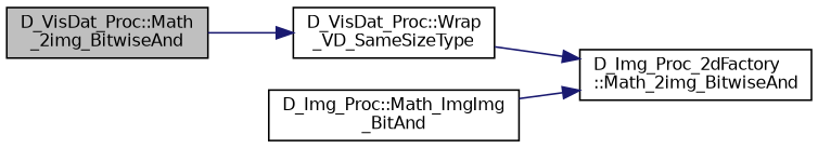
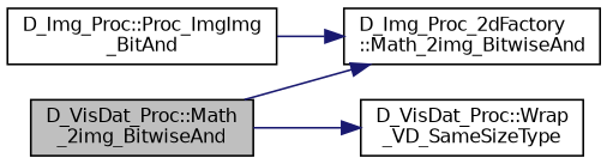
  digraph {
    rankdir=LR
    node [color=black fillcolor=white fontname=Helvetica fontsize=10 shape=record style=filled]
    edge [color=midnightblue fontname=Helvetica fontsize=10 labelfontname=Helvetica labelfontsize=10 style=solid]
    n1 [fillcolor=grey75 fontcolor=black height=0.2 label="D_VisDat_Proc::Math\l_2img_BitwiseAnd" width=0.4]
    n2 [height=0.2 label="D_Img_Proc_2dFactory\l::Math_2img_BitwiseAnd" width=0.4]
    n3 [height=0.2 label="D_VisDat_Proc::Wrap\l_VD_SameSizeType" width=0.4]
-   n4 [height=0.2 label="D_Img_Proc::Math_ImgImg\l_BitAnd" width=0.4]
-   n3 -> n2
+   n4 [height=0.2 label="D_Img_Proc::Proc_ImgImg\l_BitAnd" width=0.4]
+   n1 -> n2
    n1 -> n3
    n4 -> n2
  }
